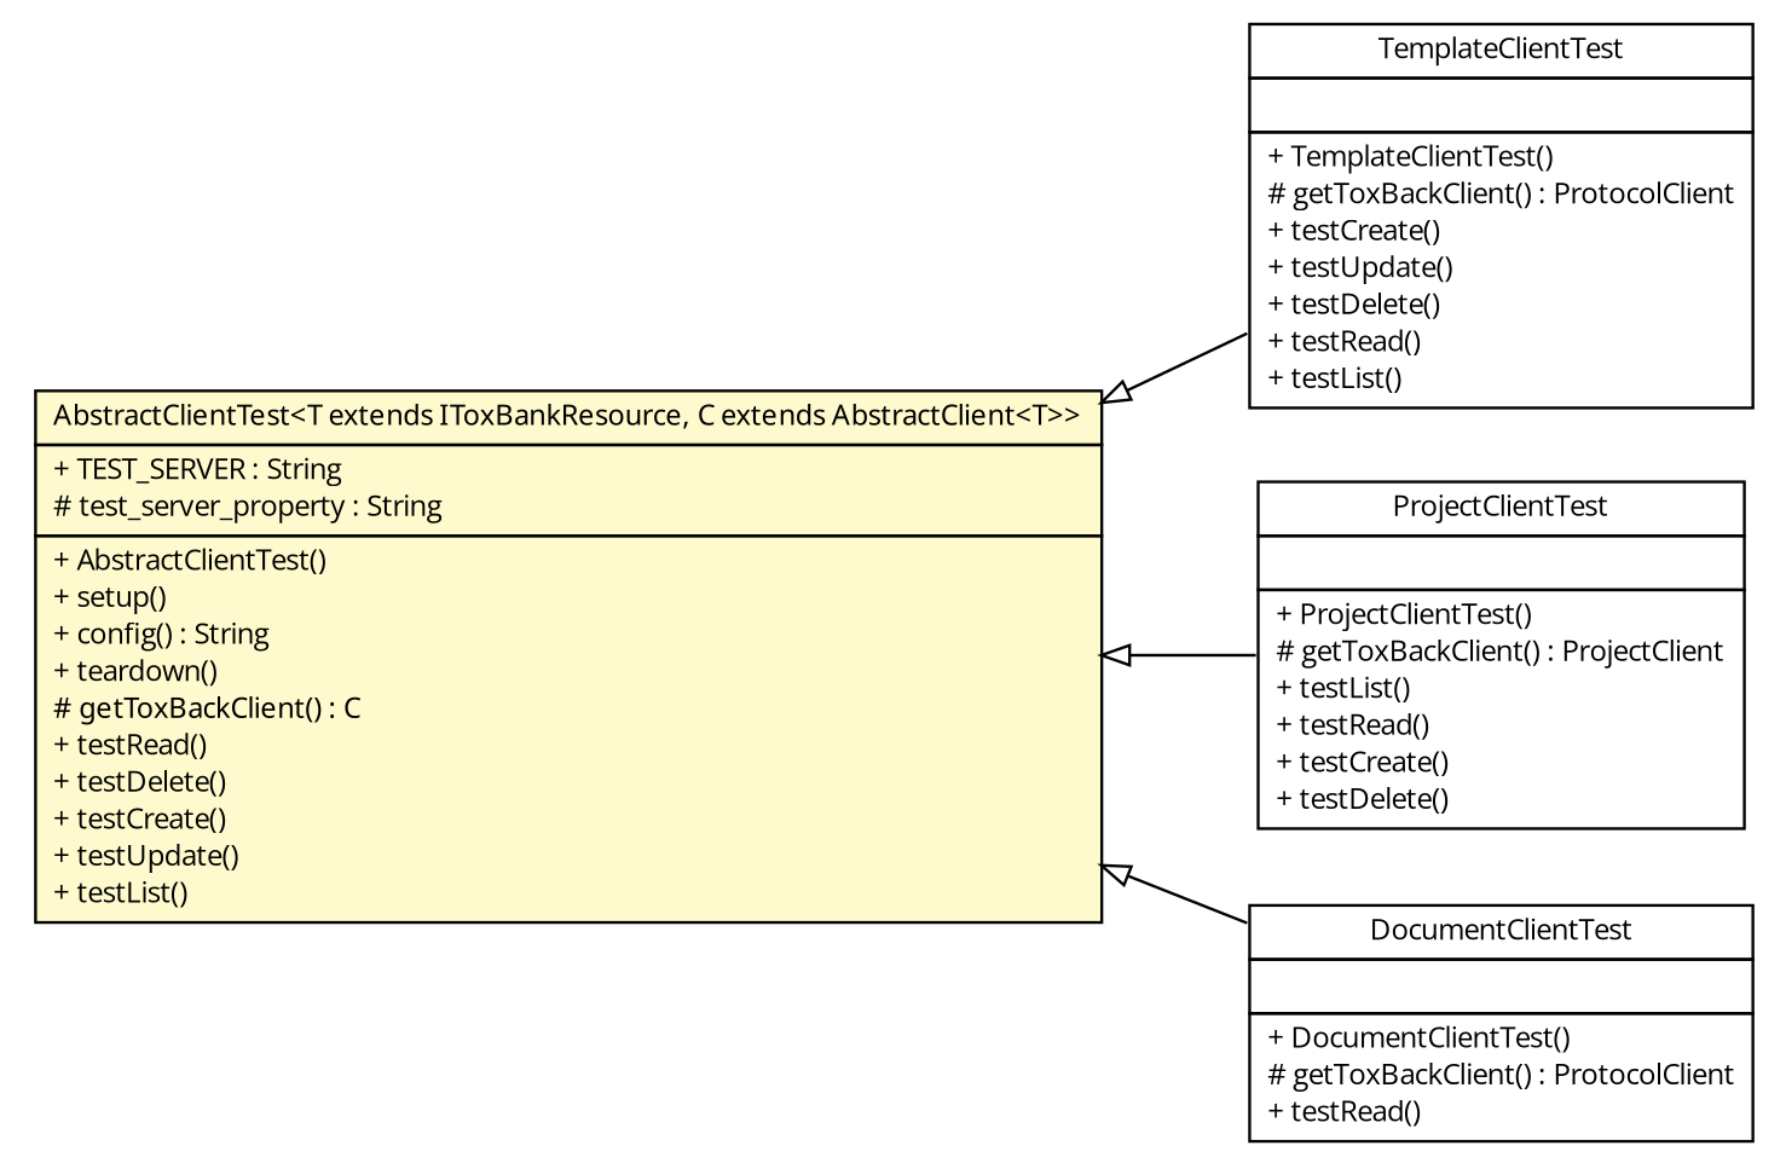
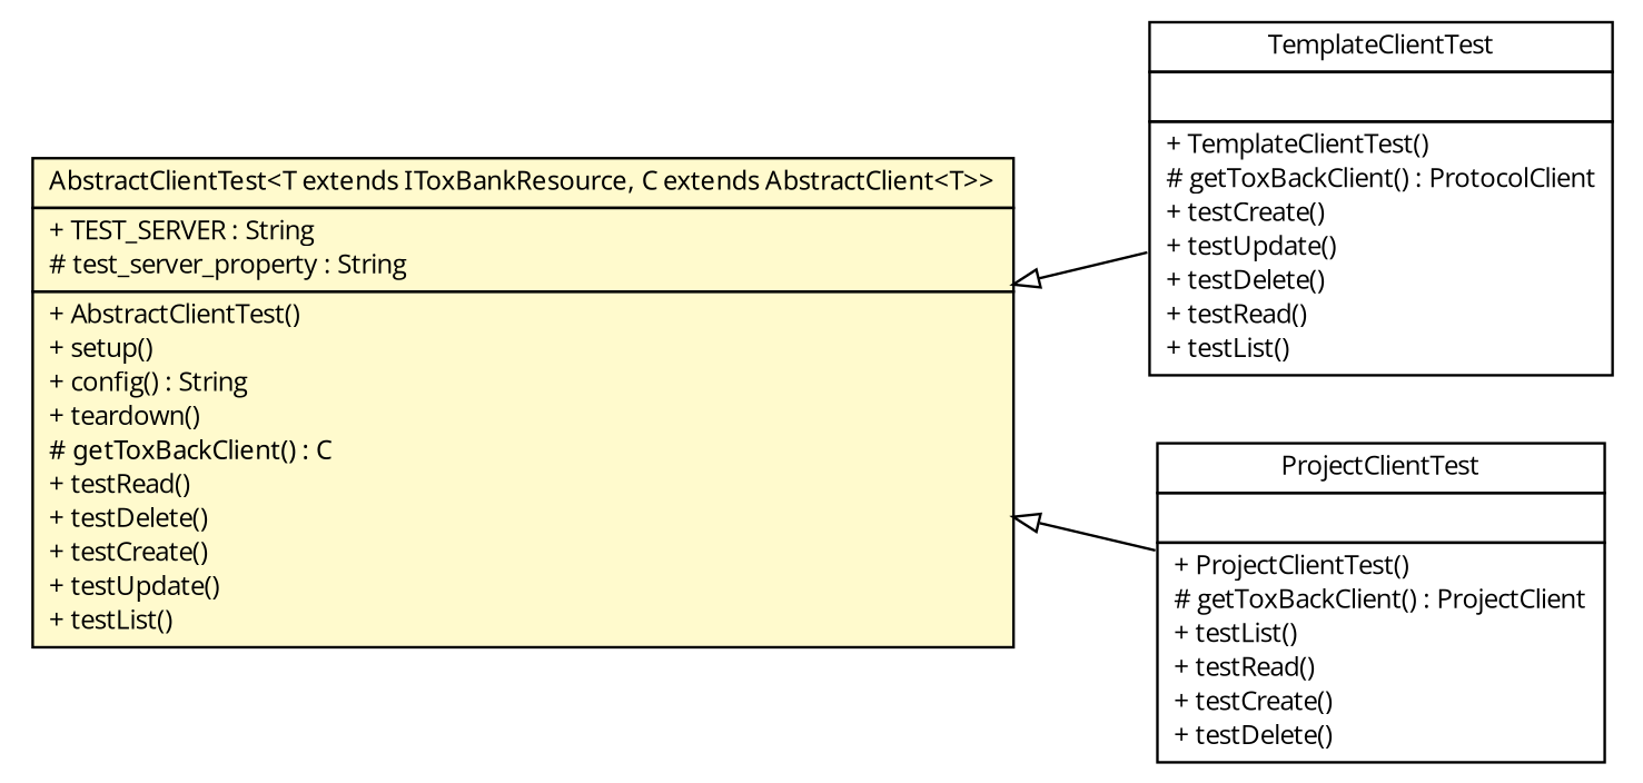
  digraph {
    fontname="Open Sans"
    rankdir=LR
    node [fontcolor=black fontname="Open Sans" fontsize=10.0 shape=plaintext]
    edge [arrowtail=empty dir=back fontname="Open Sans" fontsize=10 headport=p labelfontname=arial labelfontsize=10 tailport=p]
    n1 [label=<<table border="0" cellborder="1" cellspacing="0" cellpadding="2" port="p" href="./TemplateClientTest.html"> 		<tr><td><table border="0" cellspacing="0" cellpadding="1"> 			<tr><td> TemplateClientTest </td></tr> 		</table></td></tr> 		<tr><td><table border="0" cellspacing="0" cellpadding="1"> 			<tr><td align="left">  </td></tr> 		</table></td></tr> 		<tr><td><table border="0" cellspacing="0" cellpadding="1"> 			<tr><td align="left"> + TemplateClientTest() </td></tr> 			<tr><td align="left"> # getToxBackClient() : ProtocolClient </td></tr> 			<tr><td align="left"> + testCreate() </td></tr> 			<tr><td align="left"> + testUpdate() </td></tr> 			<tr><td align="left"> + testDelete() </td></tr> 			<tr><td align="left"> + testRead() </td></tr> 			<tr><td align="left"> + testList() </td></tr> 		</table></td></tr> 		</table>>]
    n2 [label=<<table border="0" cellborder="1" cellspacing="0" cellpadding="2" port="p" href="./ProjectClientTest.html"> 		<tr><td><table border="0" cellspacing="0" cellpadding="1"> 			<tr><td> ProjectClientTest </td></tr> 		</table></td></tr> 		<tr><td><table border="0" cellspacing="0" cellpadding="1"> 			<tr><td align="left">  </td></tr> 		</table></td></tr> 		<tr><td><table border="0" cellspacing="0" cellpadding="1"> 			<tr><td align="left"> + ProjectClientTest() </td></tr> 			<tr><td align="left"> # getToxBackClient() : ProjectClient </td></tr> 			<tr><td align="left"> + testList() </td></tr> 			<tr><td align="left"> + testRead() </td></tr> 			<tr><td align="left"> + testCreate() </td></tr> 			<tr><td align="left"> + testDelete() </td></tr> 		</table></td></tr> 		</table>>]
-   n3 [label=<<table border="0" cellborder="1" cellspacing="0" cellpadding="2" port="p" href="./DocumentClientTest.html"> 		<tr><td><table border="0" cellspacing="0" cellpadding="1"> 			<tr><td> DocumentClientTest </td></tr> 		</table></td></tr> 		<tr><td><table border="0" cellspacing="0" cellpadding="1"> 			<tr><td align="left">  </td></tr> 		</table></td></tr> 		<tr><td><table border="0" cellspacing="0" cellpadding="1"> 			<tr><td align="left"> + DocumentClientTest() </td></tr> 			<tr><td align="left"> # getToxBackClient() : ProtocolClient </td></tr> 			<tr><td align="left"> + testRead() </td></tr> 		</table></td></tr> 		</table>>]
    n4 [label=<<table border="0" cellborder="1" cellspacing="0" cellpadding="2" port="p" bgcolor="lemonChiffon" href="./AbstractClientTest.html"> 		<tr><td><table border="0" cellspacing="0" cellpadding="1"> 			<tr><td><font face="ariali"> AbstractClientTest&lt;T extends IToxBankResource, C extends AbstractClient&lt;T&gt;&gt; </font></td></tr> 		</table></td></tr> 		<tr><td><table border="0" cellspacing="0" cellpadding="1"> 			<tr><td align="left"> + TEST_SERVER : String </td></tr> 			<tr><td align="left"> # test_server_property : String </td></tr> 		</table></td></tr> 		<tr><td><table border="0" cellspacing="0" cellpadding="1"> 			<tr><td align="left"> + AbstractClientTest() </td></tr> 			<tr><td align="left"> + setup() </td></tr> 			<tr><td align="left"> + config() : String </td></tr> 			<tr><td align="left"> + teardown() </td></tr> 			<tr><td align="left"><font face="ariali" point-size="10.0"> # getToxBackClient() : C </font></td></tr> 			<tr><td align="left"> + testRead() </td></tr> 			<tr><td align="left"> + testDelete() </td></tr> 			<tr><td align="left"> + testCreate() </td></tr> 			<tr><td align="left"> + testUpdate() </td></tr> 			<tr><td align="left"> + testList() </td></tr> 		</table></td></tr> 		</table>>]
    n4 -> n1
    n4 -> n2
-   n4 -> n3
  }
